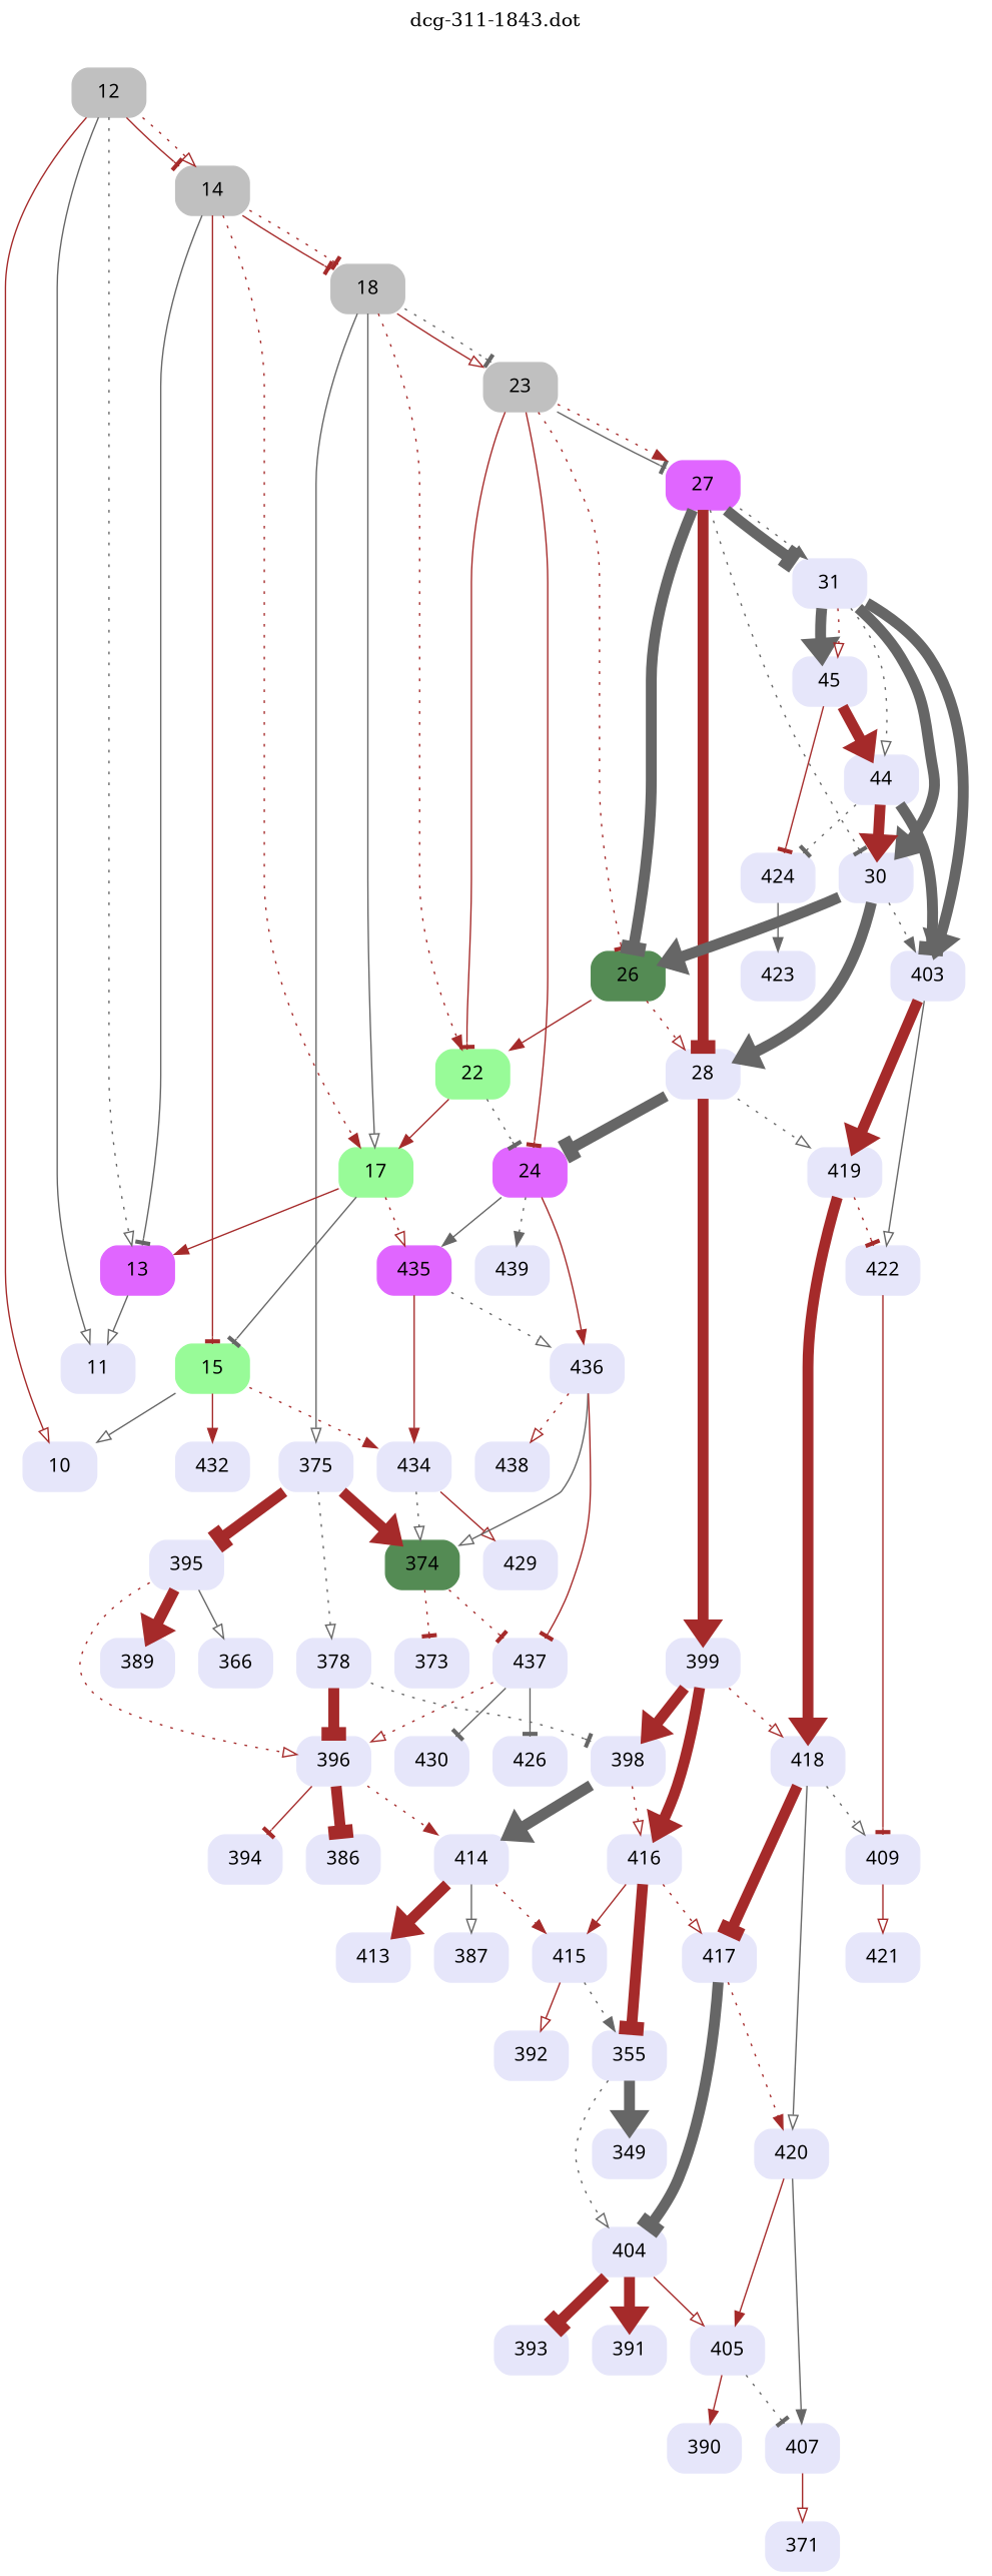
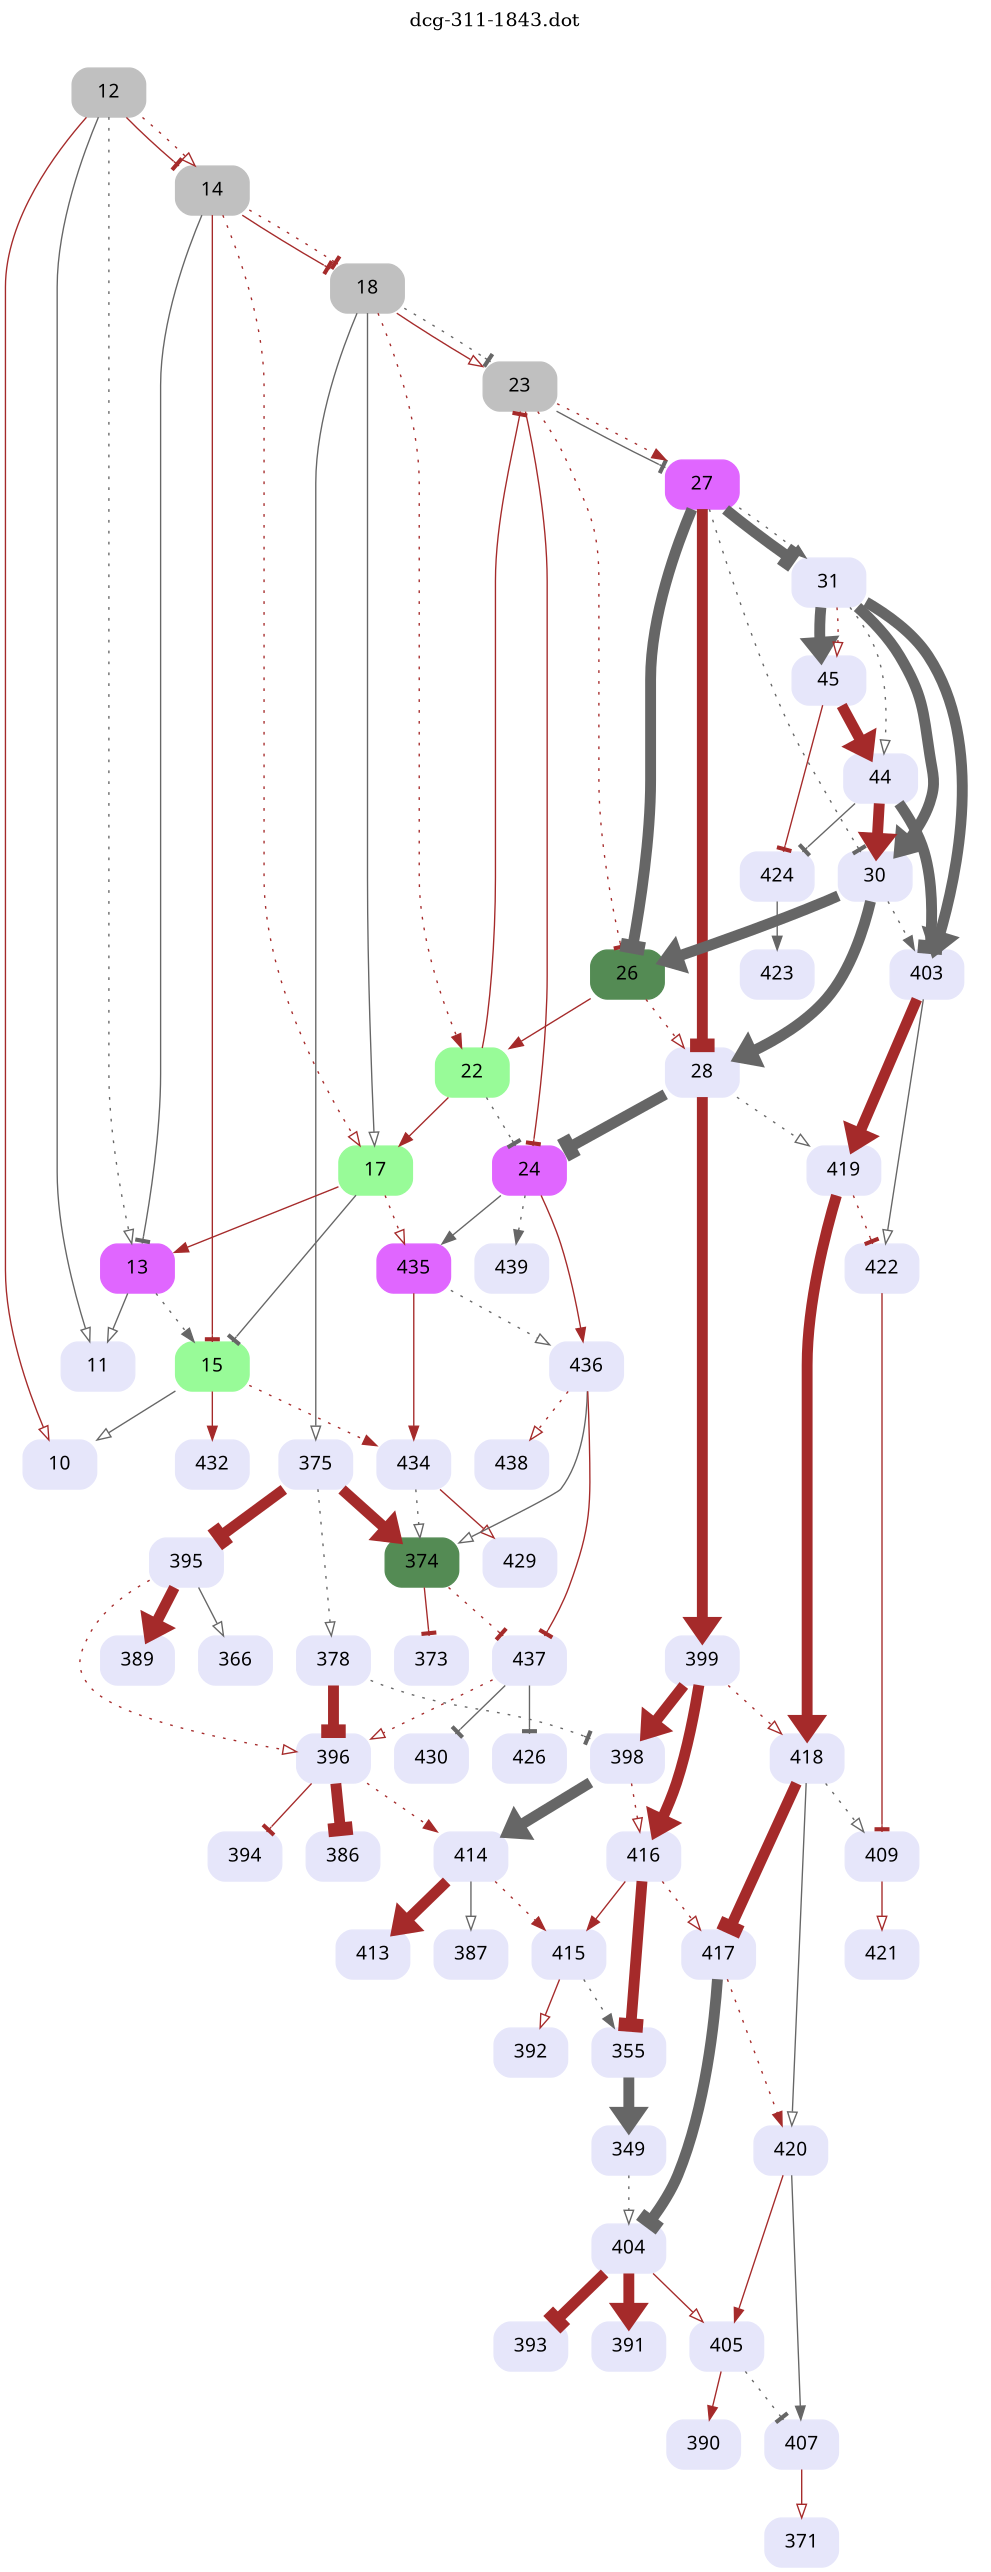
  digraph {
    label="dcg-311-1843.dot"
    labelloc=t
    node [color=lavender fontname="sans-serif" shape=box style="rounded,filled"]
    edge [arrowhead=onormal color=brown penwidth=1]
    n1 [color=grey label=12]
    n2 [label=11]
    n3 [label=10]
    n4 [color=grey label=14]
    n5 [color=mediumorchid1 label=13]
    n6 [color=palegreen label=15]
    n7 [color=grey label=18]
    n8 [color=palegreen label=17]
    n9 [label=434]
    n10 [label=432]
    n11 [label=375]
    n12 [color=grey label=23]
    n13 [color=palegreen label=22]
    n14 [color=mediumorchid1 label=435]
    n15 [color=palegreen4 label=374]
    n16 [label=429]
    n17 [label=395]
    n18 [label=378]
    n19 [color=mediumorchid1 label=24]
    n20 [color=mediumorchid1 label=27]
    n21 [color=palegreen4 label=26]
    n22 [label=436]
    n23 [label=437]
    n24 [label=373]
    n25 [label=396]
    n26 [label=389]
    n27 [label=366]
    n28 [label=398]
    n29 [label=439]
    n30 [label=28]
    n31 [label=31]
    n32 [label=30]
    n33 [label=438]
    n34 [label=419]
    n35 [label=399]
    n36 [label=403]
    n37 [label=45]
    n38 [label=44]
    n39 [label=422]
    n40 [label=418]
    n41 [label=416]
    n42 [label=424]
    n43 [label=409]
    n44 [label=423]
    n45 [label=417]
    n46 [label=420]
    n47 [label=421]
    n48 [label=404]
    n49 [label=405]
    n50 [label=407]
    n51 [label=393]
    n52 [label=391]
    n53 [label=390]
    n54 [label=371]
    n55 [label=414]
    n56 [label=415]
    n57 [label=355]
    n58 [label=413]
    n59 [label=387]
    n60 [label=392]
    n61 [label=349]
    n62 [label=426]
    n63 [label=430]
    n64 [label=394]
    n65 [label=386]
    n1 -> n2 [color=gray40]
    n1 -> n3
    n1 -> n4 [arrowhead=tee]
    n1 -> n4 [style=dotted penwidth=""]
    n1 -> n5 [color=gray40 style=dotted penwidth=""]
    n4 -> n5 [arrowhead=tee color=gray40]
    n4 -> n6 [arrowhead=tee]
    n4 -> n7 [arrowhead=tee]
    n4 -> n7 [arrowhead=tee style=dotted penwidth=""]
-   n4 -> n8 [arrowhead=normal style=dotted penwidth=""]
+   n4 -> n8 [style=dotted penwidth=""]
    n5 -> n2 [color=gray40]
+   n5 -> n6 [arrowhead=normal color=gray40 style=dotted penwidth=""]
    n6 -> n3 [color=gray40]
    n6 -> n9 [arrowhead=normal style=dotted penwidth=""]
    n6 -> n10 [arrowhead=normal]
    n7 -> n8 [color=gray40]
    n7 -> n11 [color=gray40]
    n7 -> n12
    n7 -> n12 [arrowhead=tee color=gray40 style=dotted penwidth=""]
    n7 -> n13 [arrowhead=normal style=dotted penwidth=""]
    n8 -> n5 [arrowhead=normal]
    n8 -> n6 [arrowhead=tee color=gray40]
    n8 -> n14 [style=dotted penwidth=""]
    n9 -> n15 [color=gray40 style=dotted penwidth=""]
    n9 -> n16
    n11 -> n15 [penwidth=8]
    n11 -> n17 [arrowhead=tee penwidth=8]
    n11 -> n18 [color=gray40 style=dotted penwidth=""]
-   n12 -> n13 [arrowhead=tee]
+   n13 -> n12 [arrowhead=tee]
    n12 -> n19 [arrowhead=tee]
    n12 -> n20 [arrowhead=tee color=gray40]
    n12 -> n20 [arrowhead=normal style=dotted penwidth=""]
    n12 -> n21 [arrowhead=tee style=dotted penwidth=""]
    n13 -> n8 [arrowhead=normal]
    n13 -> n19 [arrowhead=tee color=gray40 style=dotted penwidth=""]
    n14 -> n9 [arrowhead=normal]
    n14 -> n22 [color=gray40 style=dotted penwidth=""]
    n15 -> n23 [arrowhead=tee style=dotted penwidth=""]
-   n15 -> n24 [arrowhead=tee style=dotted]
+   n15 -> n24 [arrowhead=tee]
    n17 -> n25 [style=dotted penwidth=""]
    n17 -> n26 [arrowhead=normal penwidth=8]
    n17 -> n27 [color=gray40]
    n18 -> n25 [arrowhead=tee penwidth=8]
    n18 -> n28 [arrowhead=tee color=gray40 style=dotted penwidth=""]
    n19 -> n14 [arrowhead=normal color=gray40]
    n19 -> n22 [arrowhead=normal]
    n19 -> n29 [arrowhead=normal color=gray40 style=dotted penwidth=""]
    n20 -> n21 [arrowhead=tee color=gray40 penwidth=8]
    n20 -> n30 [arrowhead=tee penwidth=8]
    n20 -> n31 [arrowhead=tee color=gray40 penwidth=8]
    n20 -> n31 [arrowhead=normal color=gray40 style=dotted penwidth=""]
    n20 -> n32 [arrowhead=tee color=gray40 style=dotted penwidth=""]
    n21 -> n13 [arrowhead=normal]
    n21 -> n30 [style=dotted penwidth=""]
    n22 -> n15 [color=gray40]
    n22 -> n23 [arrowhead=tee]
    n22 -> n33 [style=dotted penwidth=""]
    n23 -> n25 [style=dotted penwidth=""]
    n23 -> n62 [arrowhead=tee color=gray40]
    n23 -> n63 [arrowhead=tee color=gray40]
    n25 -> n55 [arrowhead=normal style=dotted penwidth=""]
    n25 -> n64 [arrowhead=tee]
    n25 -> n65 [arrowhead=tee penwidth=8]
    n28 -> n41 [style=dotted penwidth=""]
    n28 -> n55 [color=gray40 penwidth=8]
    n30 -> n19 [arrowhead=tee color=gray40 penwidth=8]
    n30 -> n34 [color=gray40 style=dotted penwidth=""]
    n30 -> n35 [penwidth=8]
    n31 -> n32 [color=gray40 penwidth=8]
    n31 -> n36 [arrowhead=normal color=gray40 penwidth=8]
    n31 -> n37 [arrowhead=normal color=gray40 penwidth=8]
    n31 -> n37 [style=dotted penwidth=""]
    n31 -> n38 [color=gray40 style=dotted penwidth=""]
    n32 -> n21 [arrowhead=normal color=gray40 penwidth=8]
    n32 -> n30 [arrowhead=normal color=gray40 penwidth=8]
    n32 -> n36 [arrowhead=normal color=gray40 style=dotted penwidth=""]
    n34 -> n39 [arrowhead=tee style=dotted penwidth=""]
    n34 -> n40 [arrowhead=normal penwidth=8]
    n35 -> n28 [penwidth=8]
    n35 -> n40 [style=dotted penwidth=""]
    n35 -> n41 [arrowhead=normal penwidth=8]
    n36 -> n34 [penwidth=8]
    n36 -> n39 [color=gray40]
    n37 -> n38 [penwidth=8]
    n37 -> n42 [arrowhead=tee]
    n38 -> n32 [arrowhead=normal penwidth=8]
    n38 -> n36 [arrowhead=tee color=gray40 penwidth=8]
-   n38 -> n42 [arrowhead=tee color=gray40 style=dotted penwidth=""]
+   n38 -> n42 [arrowhead=tee color=gray40 style=solid penwidth=""]
    n39 -> n43 [arrowhead=tee]
    n40 -> n43 [color=gray40 style=dotted penwidth=""]
    n40 -> n45 [arrowhead=tee penwidth=8]
    n40 -> n46 [color=gray40]
    n41 -> n45 [style=dotted penwidth=""]
    n41 -> n56 [arrowhead=normal]
    n41 -> n57 [arrowhead=tee penwidth=8]
    n42 -> n44 [arrowhead=normal color=gray40]
    n43 -> n47
    n45 -> n46 [arrowhead=normal style=dotted penwidth=""]
    n45 -> n48 [arrowhead=tee color=gray40 penwidth=8]
    n46 -> n49 [arrowhead=normal]
    n46 -> n50 [arrowhead=normal color=gray40]
    n48 -> n49 [style=solid penwidth=""]
    n48 -> n51 [arrowhead=tee penwidth=8]
    n48 -> n52 [penwidth=8]
    n49 -> n50 [arrowhead=tee color=gray40 style=dotted penwidth=""]
    n49 -> n53 [arrowhead=normal]
    n50 -> n54
    n55 -> n56 [arrowhead=normal style=dotted penwidth=""]
    n55 -> n58 [penwidth=8]
    n55 -> n59 [color=gray40]
    n56 -> n57 [arrowhead=normal color=gray40 style=dotted penwidth=""]
    n56 -> n60
-   n57 -> n48 [color=gray40 style=dotted penwidth=""]
+   n61 -> n48 [color=gray40 style=dotted penwidth=""]
    n57 -> n61 [color=gray40 penwidth=8]
  }
